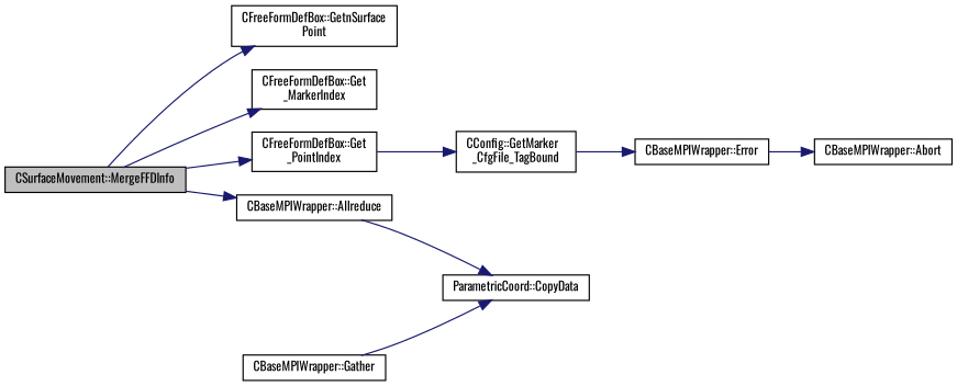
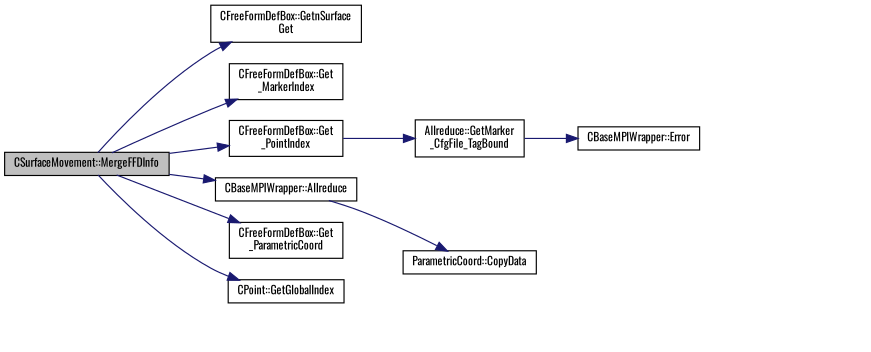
  digraph {
    fontname=Oswald
    rankdir=LR
    node [color=black fillcolor=white fontname=Oswald fontsize=10 shape=record style=filled]
    edge [color=midnightblue fontname=Oswald fontsize=10 labelfontname=Helvetica labelfontsize=10 style=solid]
    n1 [fillcolor=grey75 fontcolor=black height=0.2 label="CSurfaceMovement::MergeFFDInfo" width=0.4]
-   n2 [height=0.2 label="CFreeFormDefBox::GetnSurface\lPoint" width=0.4]
+   n2 [height=0.2 label="CFreeFormDefBox::GetnSurface\lGet" width=0.4]
    n3 [height=0.2 label="CFreeFormDefBox::Get\l_MarkerIndex" width=0.4]
    n4 [height=0.2 label="CFreeFormDefBox::Get\l_PointIndex" width=0.4]
    n5 [height=0.2 label="CBaseMPIWrapper::Allreduce" width=0.4]
-   n8 [height=0.2 label="CConfig::GetMarker\l_CfgFile_TagBound" width=0.4]
+   n6 [height=0.2 label="CFreeFormDefBox::Get\l_ParametricCoord" width=0.4]
+   n7 [height=0.2 label="CPoint::GetGlobalIndex" width=0.4]
+   n8 [height=0.2 label="Allreduce::GetMarker\l_CfgFile_TagBound" width=0.4]
    n9 [height=0.2 label="CBaseMPIWrapper::Error" width=0.4]
-   n10 [height=0.2 label="CBaseMPIWrapper::Gather" width=0.4]
    n11 [height=0.2 label="ParametricCoord::CopyData" width=0.4]
-   n12 [height=0.2 label="CBaseMPIWrapper::Abort" width=0.4]
    n1 -> n2
    n1 -> n3
    n1 -> n4
    n1 -> n5
+   n1 -> n6
+   n1 -> n7
    n4 -> n8
    n5 -> n11
    n8 -> n9
-   n9 -> n12
-   n10 -> n11
  }
